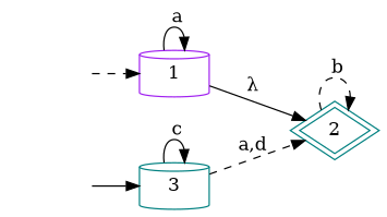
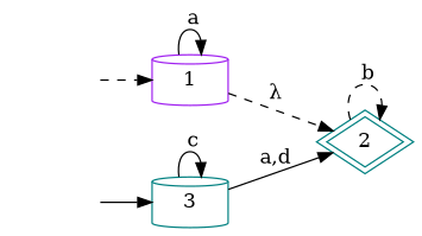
  digraph {
    rankdir=LR
    edge [style=solid]
    _nil0 [style=invis]
    1 [color=purple shape=cylinder]
    2 [color=teal peripheries=2 shape=diamond]
    _nil1 [style=invis]
    3 [color=teal shape=cylinder]
    _nil0 -> 1 [style=dashed]
    1 -> 1 [label=" a"]
-   1 -> 2 [label=" λ"]
+   1 -> 2 [label=" λ" style=dashed]
    2 -> 2 [label=" b" style=dashed]
    _nil1 -> 3
-   3 -> 2 [label=" a,d" style=dashed]
+   3 -> 2 [label=" a,d"]
    3 -> 3 [label=" c"]
  }
